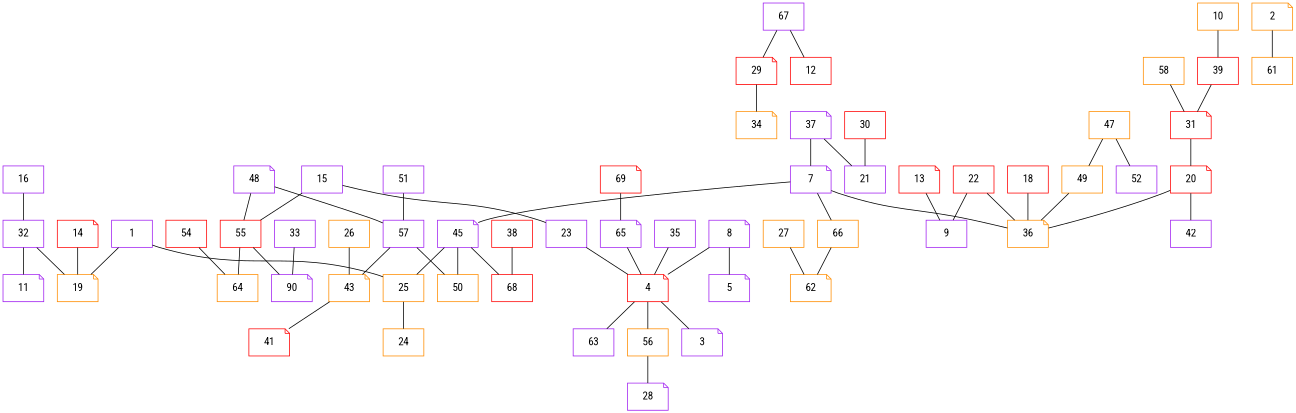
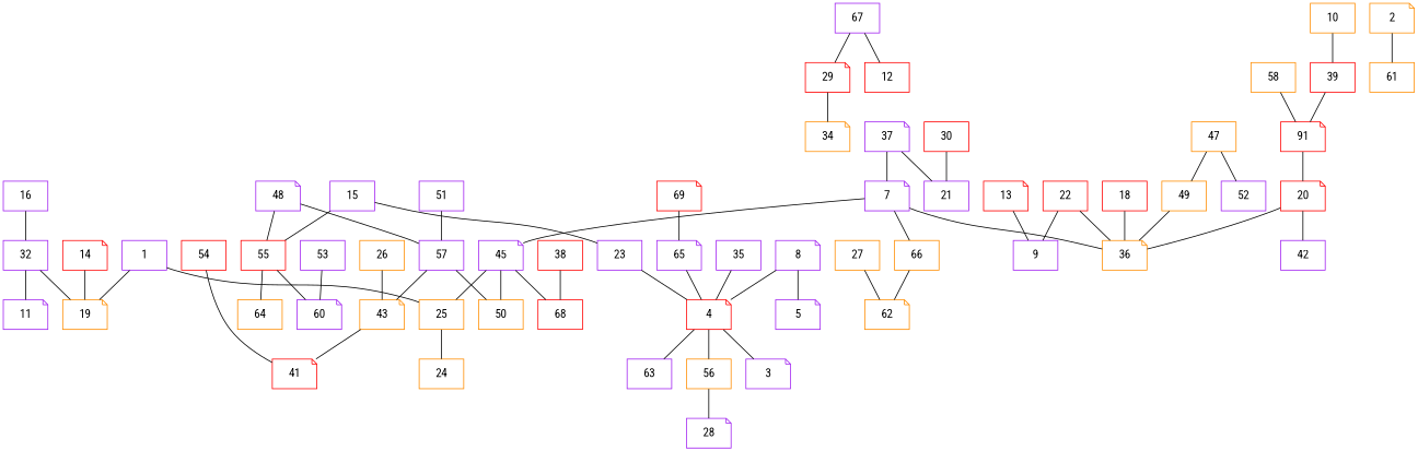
  graph {
    fontname="Roboto Condensed"
    node [color=purple fontname="Roboto Condensed" shape=box]
    edge [fontname="Roboto Condensed"]
    29 [color=red shape=note]
    67
    12 [color=red]
    34 [color=darkorange shape=note]
    49 [color=darkorange]
    36 [color=darkorange shape=note]
    8 [shape=note]
    5 [shape=note]
    4 [color=red shape=note]
    56 [color=darkorange]
    3 [shape=note]
    63
    16
    32
    19 [color=darkorange shape=note]
    54 [color=red]
    41 [color=red shape=note]
    47 [color=darkorange]
    52
    68 [color=red]
    1
    25 [color=darkorange]
    24 [color=darkorange]
    37 [shape=note]
    7 [shape=note]
    21
    45 [shape=note]
    66 [color=darkorange]
    50 [color=darkorange]
    62 [color=darkorange shape=note]
    65 [shape=note]
    28 [shape=note]
    22 [color=red]
    9
    58 [color=darkorange]
-   31 [color=red shape=note]
+   31 [color=red shape=note label=91]
    20 [color=red shape=note]
    42
    23
    2 [color=darkorange shape=note]
    61 [color=darkorange]
    38 [color=red]
    11 [shape=note]
    43 [color=darkorange shape=note]
-   60 [shape=note label=90]
-   33
+   60 [shape=note]
+   33 [label=53]
    48 [shape=note]
    55 [color=red]
    57
    64 [color=darkorange]
    26 [color=darkorange]
    27 [color=darkorange]
    69 [color=red shape=note]
    51
    18 [color=red]
    10 [color=darkorange]
    39 [color=red]
    14 [color=red shape=note]
    15
    30 [color=red]
    13 [color=red shape=note]
    35
    29 -- 34
    67 -- 29
    67 -- 12
    49 -- 36
    8 -- 5
    8 -- 4
    4 -- 56
    4 -- 3
    4 -- 63
    56 -- 28
    16 -- 32
    32 -- 19
    32 -- 11
-   54 -- 64
+   54 -- 41
    47 -- 49
    47 -- 52
    1 -- 19
    1 -- 25
    25 -- 24
    37 -- 7
    37 -- 21
    7 -- 36
    7 -- 45
    7 -- 66
    45 -- 68
    45 -- 25
    45 -- 50
    66 -- 62
    65 -- 4
    22 -- 36
    22 -- 9
    58 -- 31
    31 -- 20
    20 -- 36
    20 -- 42
    23 -- 4
    2 -- 61
    38 -- 68
    43 -- 41
    33 -- 60
    48 -- 55
    48 -- 57
    55 -- 60
    55 -- 64
    57 -- 50
    57 -- 43
    26 -- 43
    27 -- 62
    69 -- 65
    51 -- 57
    18 -- 36
    10 -- 39
    39 -- 31
    14 -- 19
    15 -- 23
    15 -- 55
    30 -- 21
    13 -- 9
    35 -- 4
  }
